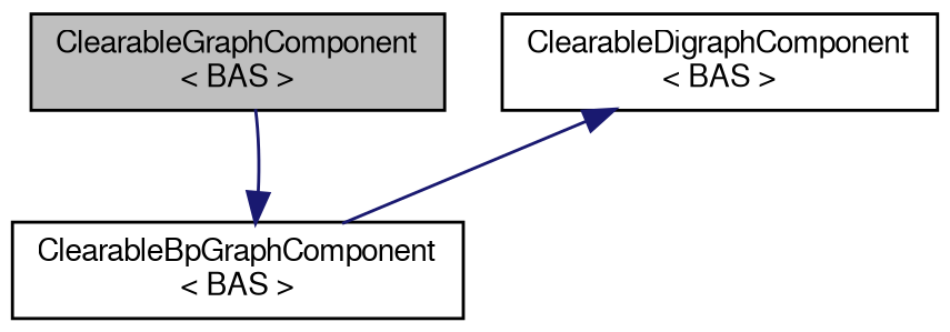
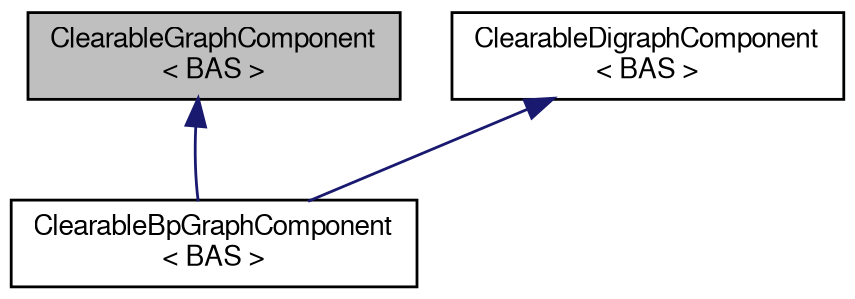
  digraph {
    node [color=black fillcolor=white fontname=FreeSans fontsize=10 shape=record style=filled]
    edge [color=midnightblue dir=back fontname=FreeSans fontsize=10 labelfontname=FreeSans labelfontsize=10 style=solid]
    n1 [fillcolor=grey75 fontcolor=black height=0.2 label="ClearableGraphComponent\l\< BAS \>" width=0.4]
    n2 [height=0.2 label="ClearableBpGraphComponent\l\< BAS \>" width=0.4]
    n3 [height=0.2 label="ClearableDigraphComponent\l\< BAS \>" width=0.4]
-   n2 -> n1
+   n1 -> n2
    n3 -> n2
  }
